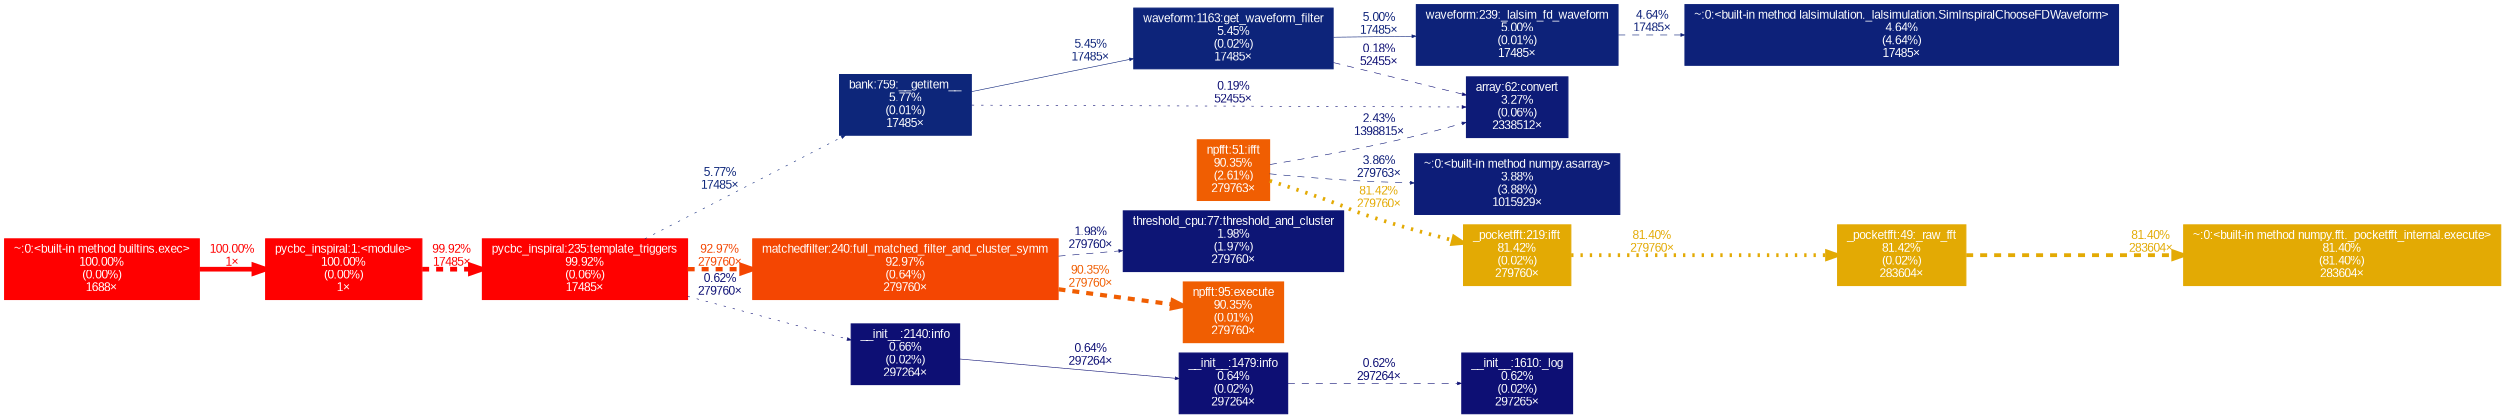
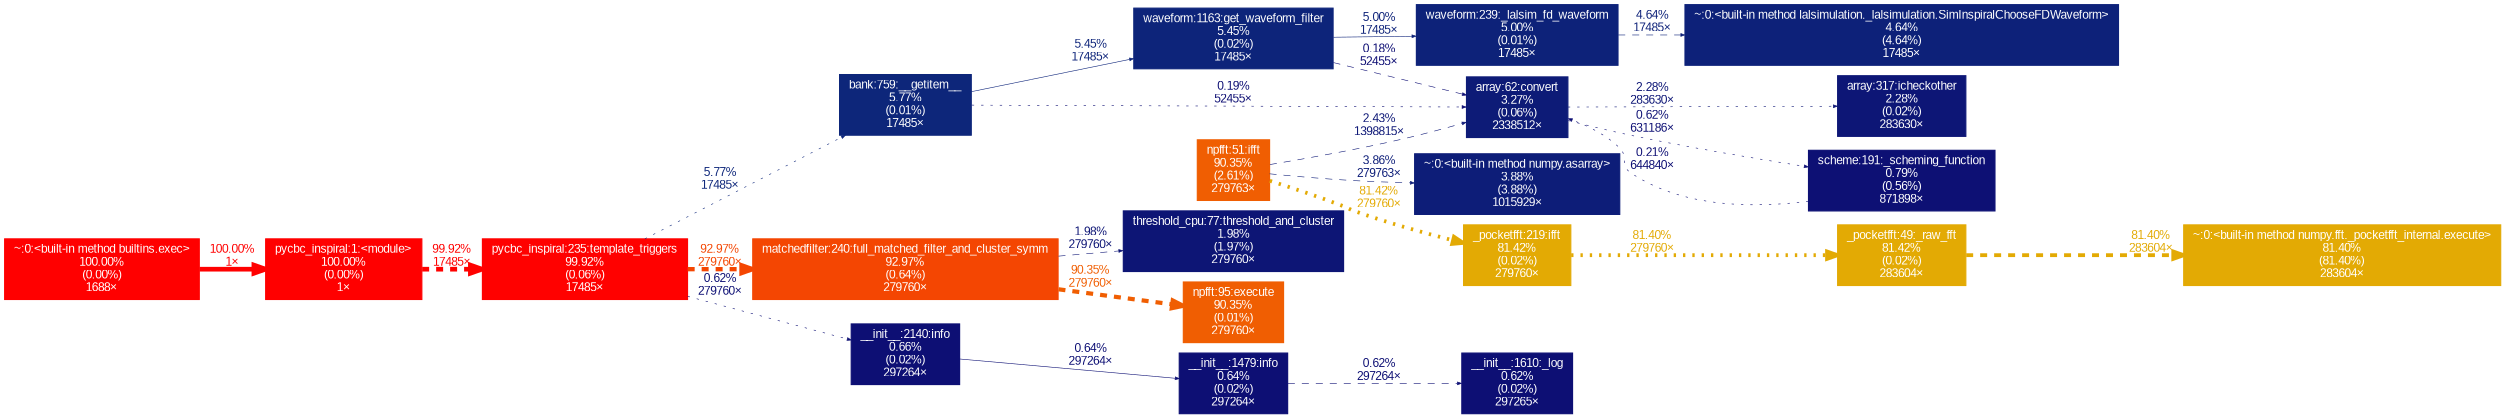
  digraph {
    fontname=Arial
    nodesep=0.125
    rankdir=LR
    ranksep=0.25
    node [color="#0d0f74" fontcolor="#ffffff" fontname=Arial fontsize=10.00 shape=box style=filled]
    edge [arrowsize=0.35 color="#0d0f74" fontcolor="#0d0f74" fontname=Arial fontsize=10.00 labeldistance=0.50 penwidth=0.50 style=dashed]
    n1 [color="#ff0000" height=0 label="pycbc_inspiral:1:<module>\n100.00%\n(0.00%)\n1×" width=0]
    n2 [color="#ff0100" height=0 label="pycbc_inspiral:235:template_triggers\n99.92%\n(0.06%)\n17485×" width=0]
    n3 [color="#0d267a" height=0 label="bank:759:__getitem__\n5.77%\n(0.01%)\n17485×" width=0]
    n4 [color="#f44602" height=0 label="matchedfilter:240:full_matched_filter_and_cluster_symm\n92.97%\n(0.64%)\n279760×" width=0]
    n5 [height=0 label="__init__:2140:info\n0.66%\n(0.02%)\n297264×" width=0]
    n6 [color="#0d1b77" height=0 label="array:62:convert\n3.27%\n(0.06%)\n2338512×" width=0]
    n7 [color="#0d247a" height=0 label="waveform:1163:get_waveform_filter\n5.45%\n(0.02%)\n17485×" width=0]
    n8 [color="#f05e02" height=0 label="npfft:95:execute\n90.35%\n(0.01%)\n279760×" width=0]
    n9 [color="#0d1575" height=0 label="threshold_cpu:77:threshold_and_cluster\n1.98%\n(1.97%)\n279760×" width=0]
    n10 [height=0 label="__init__:1479:info\n0.64%\n(0.02%)\n297264×" width=0]
    n11 [color="#ff0000" height=0 label="~:0:<built-in method builtins.exec>\n100.00%\n(0.00%)\n1688×" width=0]
+   n12 [color="#0d1074" height=0 label="scheme:191:_scheming_function\n0.79%\n(0.56%)\n871898×" width=0]
+   n13 [color="#0d1676" height=0 label="array:317:icheckother\n2.28%\n(0.02%)\n283630×" width=0]
    n14 [color="#0d2279" height=0 label="waveform:239:_lalsim_fd_waveform\n5.00%\n(0.01%)\n17485×" width=0]
    n15 [color="#0d2179" height=0 label="~:0:<built-in method lalsimulation._lalsimulation.SimInspiralChooseFDWaveform>\n4.64%\n(4.64%)\n17485×" width=0]
    n16 [height=0 label="__init__:1610:_log\n0.62%\n(0.02%)\n297265×" width=0]
    n17 [color="#e3aa04" height=0 label="_pocketfft:49:_raw_fft\n81.42%\n(0.02%)\n283604×" width=0]
    n18 [color="#e3aa04" height=0 label="~:0:<built-in method numpy.fft._pocketfft_internal.execute>\n81.40%\n(81.40%)\n283604×" width=0]
    n19 [color="#f05e02" height=0 label="npfft:51:ifft\n90.35%\n(2.61%)\n279763×" width=0]
    n20 [color="#e3aa04" height=0 label="_pocketfft:219:ifft\n81.42%\n(0.02%)\n279760×" width=0]
    n21 [color="#0d1d78" height=0 label="~:0:<built-in method numpy.asarray>\n3.88%\n(3.88%)\n1015929×" width=0]
    n1 -> n2 [arrowsize=1.00 color="#ff0100" fontcolor="#ff0100" label="99.92%\n17485×" labeldistance=4.00 penwidth=4.00]
    n2 -> n3 [color="#0d267a" fontcolor="#0d267a" label="5.77%\n17485×" style=dotted]
    n2 -> n4 [arrowsize=0.96 color="#f44602" fontcolor="#f44602" label="92.97%\n279760×" labeldistance=3.72 penwidth=3.72]
    n2 -> n5 [label="0.62%\n279760×" style=dotted]
    n3 -> n6 [color="#0d0e73" fontcolor="#0d0e73" label="0.19%\n52455×" style=dotted]
    n3 -> n7 [color="#0d247a" fontcolor="#0d247a" label="5.45%\n17485×" style=solid]
    n4 -> n8 [arrowsize=0.95 color="#f05e02" fontcolor="#f05e02" label="90.35%\n279760×" labeldistance=3.61 penwidth=3.61]
    n4 -> n9 [color="#0d1575" fontcolor="#0d1575" label="1.98%\n279760×"]
    n5 -> n10 [label="0.64%\n297264×" style=solid]
+   n6 -> n12 [label="0.62%\n631186×" style=dotted]
+   n6 -> n13 [color="#0d1676" fontcolor="#0d1676" label="2.28%\n283630×" style=dotted]
    n7 -> n6 [color="#0d0d73" fontcolor="#0d0d73" label="0.18%\n52455×"]
    n7 -> n14 [color="#0d2279" fontcolor="#0d2279" label="5.00%\n17485×" style=solid]
    n10 -> n16 [label="0.62%\n297264×"]
    n11 -> n1 [arrowsize=1.00 color="#ff0000" fontcolor="#ff0000" label="100.00%\n1×" labeldistance=4.00 penwidth=4.00 style=solid]
+   n12 -> n6 [color="#0d0e73" fontcolor="#0d0e73" label="0.21%\n644840×" style=dotted]
    n14 -> n15 [color="#0d2179" fontcolor="#0d2179" label="4.64%\n17485×"]
    n17 -> n18 [arrowsize=0.90 color="#e3aa04" fontcolor="#e3aa04" label="81.40%\n283604×" labeldistance=3.26 penwidth=3.26]
    n19 -> n6 [color="#0d1776" fontcolor="#0d1776" label="2.43%\n1398815×"]
    n19 -> n20 [arrowsize=0.90 color="#e3aa04" fontcolor="#e3aa04" label="81.42%\n279760×" labeldistance=3.26 penwidth=3.26 style=dotted]
    n19 -> n21 [color="#0d1d78" fontcolor="#0d1d78" label="3.86%\n279763×"]
    n20 -> n17 [arrowsize=0.90 color="#e3aa04" fontcolor="#e3aa04" label="81.40%\n279760×" labeldistance=3.26 penwidth=3.26 style=dotted]
  }
